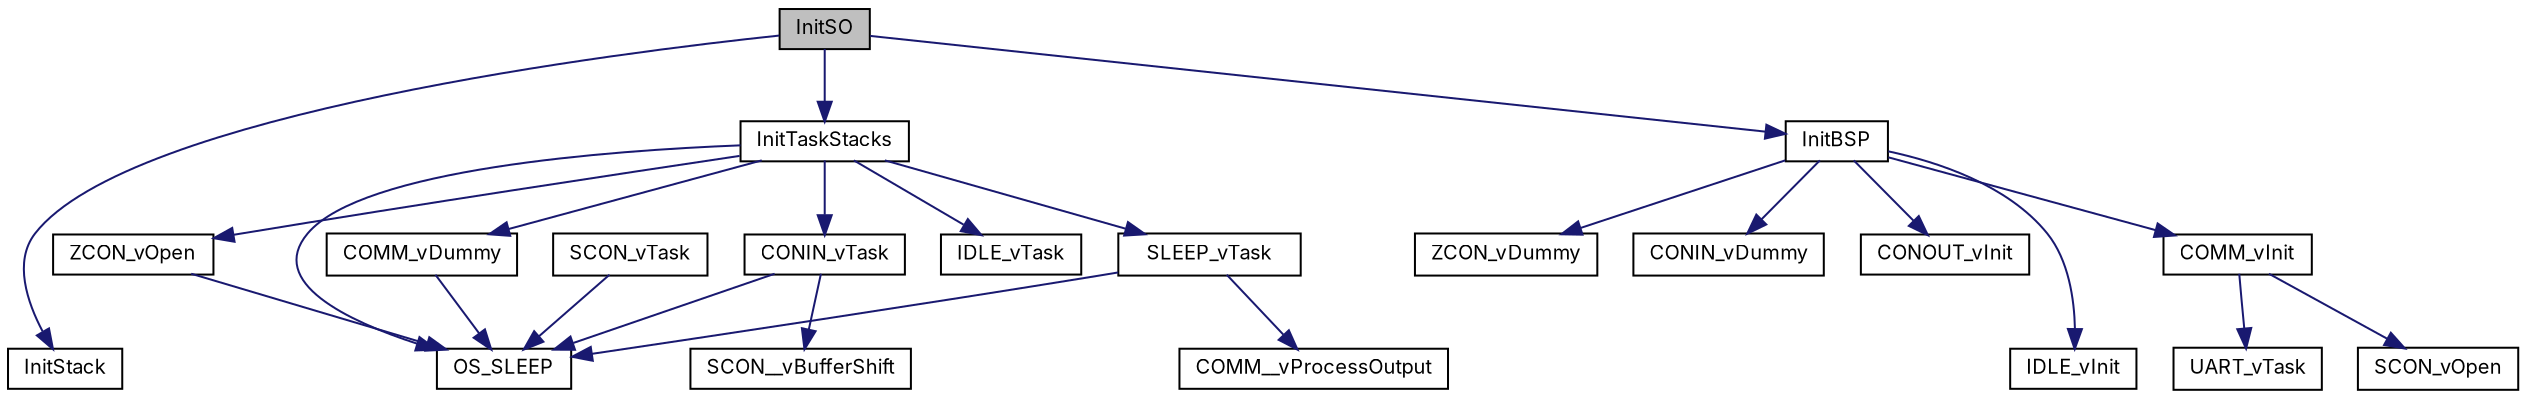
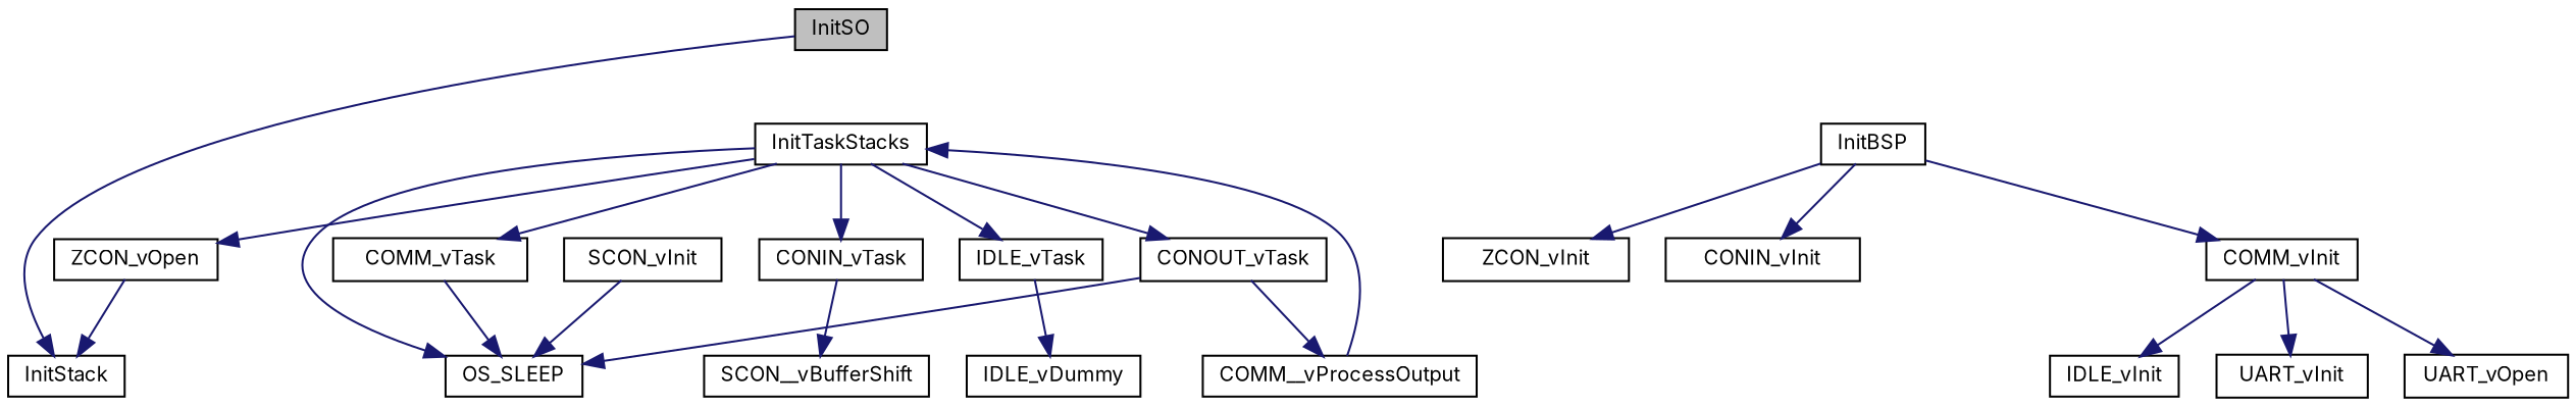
  digraph {
    fontname=Inter
    rankdir=TB
    node [color=black fillcolor=white fontname=Inter fontsize=10 shape=record style=filled]
    edge [color=midnightblue fontname=Inter fontsize=10 labelfontname=Helvetica labelfontsize=10 style=solid]
    n1 [fillcolor=grey75 fontcolor=black height=0.2 label=InitSO width=0.4]
    n2 [height=0.2 label=InitStack width=0.4]
    n3 [height=0.2 label=InitTaskStacks width=0.4]
    n4 [height=0.2 label=InitBSP width=0.4]
    n5 [height=0.2 label=IDLE_vTask width=0.4]
    n6 [height=0.2 label=ZCON_vOpen width=0.4]
    n7 [height=0.2 label=CONIN_vTask width=0.4]
-   n8 [height=0.2 label=SLEEP_vTask width=0.4]
-   n9 [height=0.2 label=COMM_vDummy width=0.4]
+   n8 [height=0.2 label=CONOUT_vTask width=0.4]
+   n9 [height=0.2 label=COMM_vTask width=0.4]
    n10 [height=0.2 label=OS_SLEEP width=0.4]
    n11 [height=0.2 label=IDLE_vInit width=0.4]
-   n12 [height=0.2 label=ZCON_vDummy width=0.4]
-   n13 [height=0.2 label=CONIN_vDummy width=0.4]
-   n14 [height=0.2 label=CONOUT_vInit width=0.4]
+   n12 [height=0.2 label=ZCON_vInit width=0.4]
+   n13 [height=0.2 label=CONIN_vInit width=0.4]
    n15 [height=0.2 label=COMM_vInit width=0.4]
-   n17 [height=0.2 label=SCON_vTask width=0.4]
+   n16 [height=0.2 label=IDLE_vDummy width=0.4]
+   n17 [height=0.2 label=SCON_vInit width=0.4]
    n18 [height=0.2 label=SCON__vBufferShift width=0.4]
    n19 [height=0.2 label=COMM__vProcessOutput width=0.4]
-   n20 [height=0.2 label=UART_vTask width=0.4]
-   n21 [height=0.2 label=SCON_vOpen width=0.4]
+   n20 [height=0.2 label=UART_vInit width=0.4]
+   n21 [height=0.2 label=UART_vOpen width=0.4]
    n1 -> n2
-   n1 -> n3
-   n1 -> n4
+   n19 -> n3
    n3 -> n5
    n3 -> n6
    n3 -> n7
    n3 -> n8
    n3 -> n9
    n3 -> n10
-   n4 -> n11
+   n15 -> n11
    n4 -> n12
    n4 -> n13
-   n4 -> n14
    n4 -> n15
-   n6 -> n10
-   n7 -> n10
+   n5 -> n16
+   n6 -> n2
    n7 -> n18
    n8 -> n10
    n8 -> n19
    n9 -> n10
    n15 -> n20
    n15 -> n21
    n17 -> n10
  }
